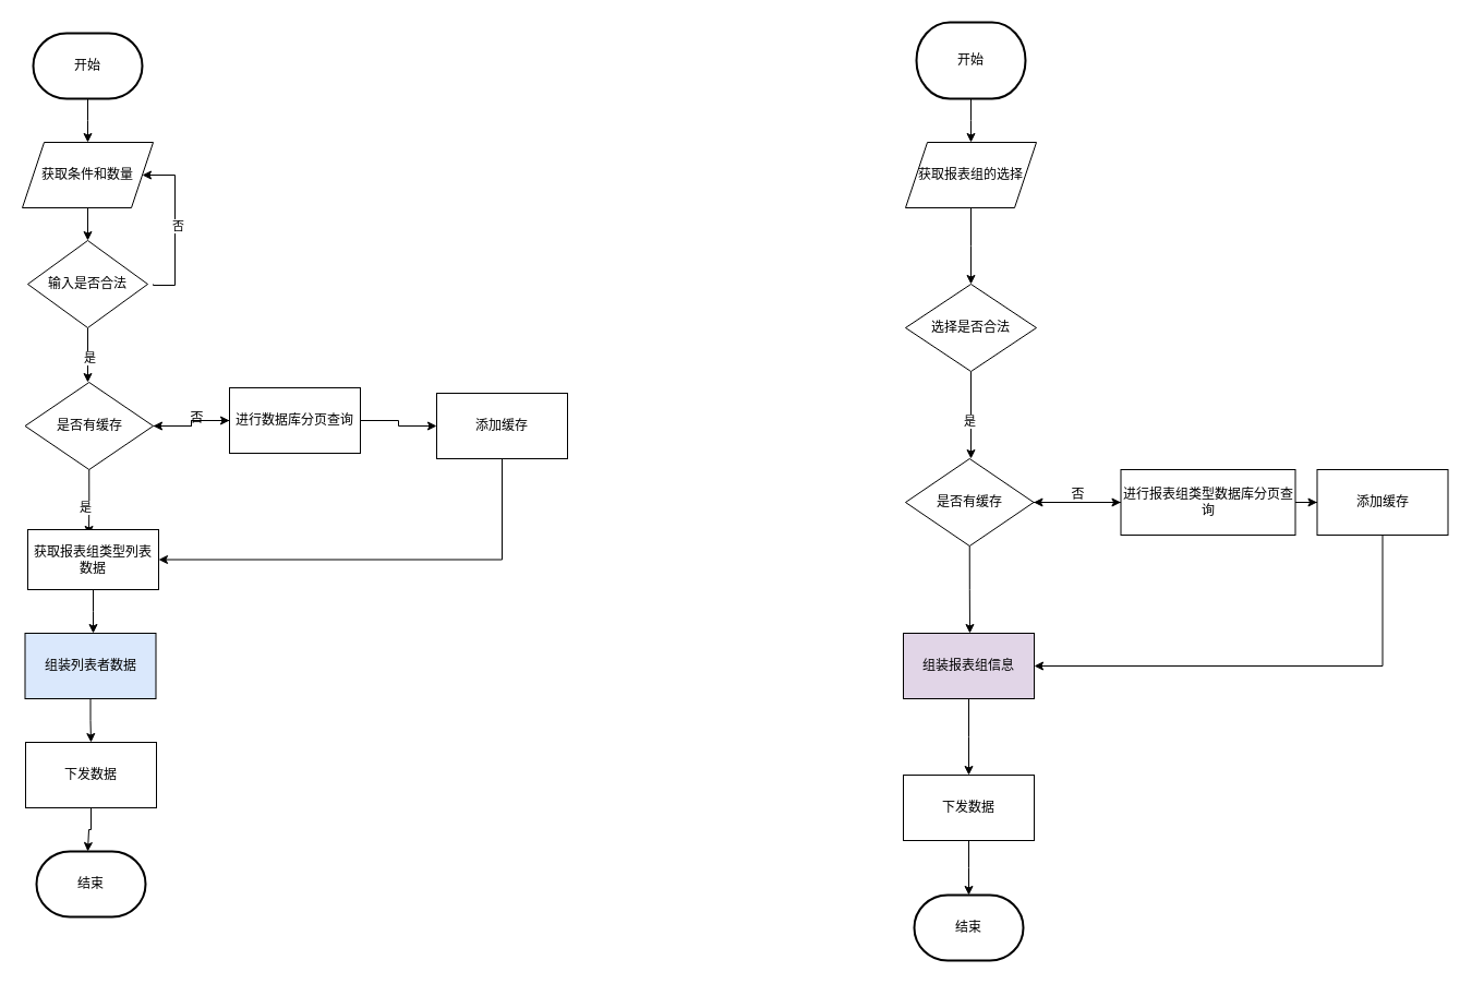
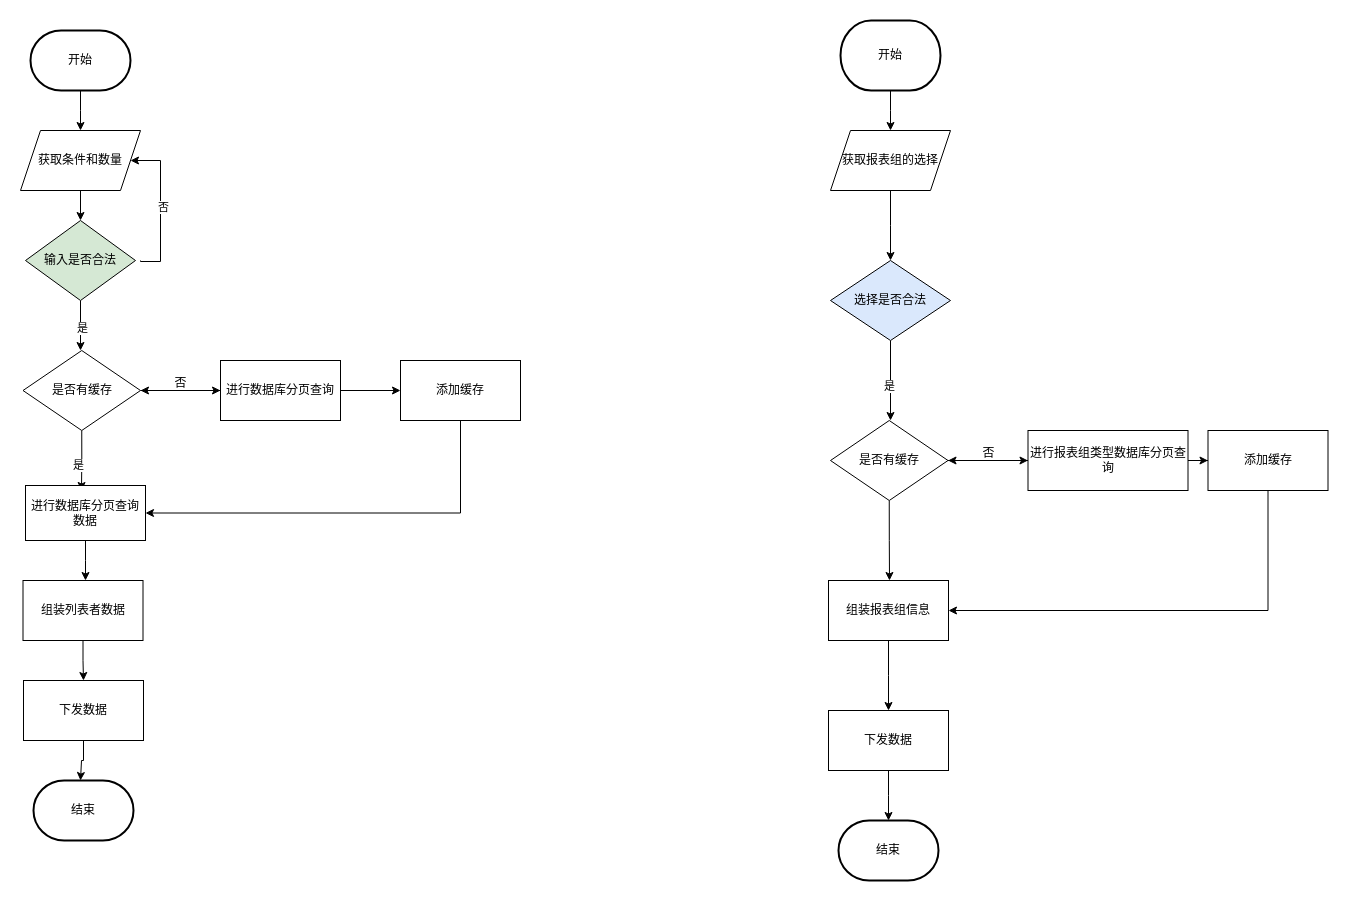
  <mxCell id="0" />
  <mxCell id="1" parent="0" />
  <mxCell id="2" style="edgeStyle=orthogonalEdgeStyle;rounded=0;orthogonalLoop=1;jettySize=auto;html=1;exitX=0.5;exitY=1;exitDx=0;exitDy=0;exitPerimeter=0;" edge="1" parent="1" source="3"><mxGeometry relative="1" as="geometry"><mxPoint x="80" y="130" as="targetPoint" /></mxGeometry></mxCell>
  <mxCell id="3" value="开始" style="strokeWidth=2;html=1;shape=mxgraph.flowchart.terminator;whiteSpace=wrap;" vertex="1" parent="1"><mxGeometry x="30" y="30" width="100" height="60" as="geometry" /></mxCell>
  <mxCell id="4" style="edgeStyle=orthogonalEdgeStyle;rounded=0;orthogonalLoop=1;jettySize=auto;html=1;entryX=1;entryY=0.5;entryDx=0;entryDy=0;" edge="1" parent="1" target="7"><mxGeometry relative="1" as="geometry"><mxPoint x="160" y="160" as="targetPoint" /><mxPoint x="140" y="260" as="sourcePoint" /><Array as="points"><mxPoint x="140" y="261" /><mxPoint x="160" y="261" /><mxPoint x="160" y="160" /></Array></mxGeometry></mxCell>
  <mxCell id="5" value="否" style="edgeLabel;html=1;align=center;verticalAlign=middle;resizable=0;points=[];" vertex="1" connectable="0" parent="4"><mxGeometry x="-0.004" y="-2" relative="1" as="geometry"><mxPoint as="offset" /></mxGeometry></mxCell>
  <mxCell id="6" style="edgeStyle=orthogonalEdgeStyle;rounded=0;orthogonalLoop=1;jettySize=auto;html=1;exitX=0.5;exitY=1;exitDx=0;exitDy=0;entryX=0.5;entryY=0;entryDx=0;entryDy=0;entryPerimeter=0;" edge="1" parent="1"><mxGeometry relative="1" as="geometry"><mxPoint x="75" y="190" as="sourcePoint" /><mxPoint x="80" y="220" as="targetPoint" /></mxGeometry></mxCell>
  <mxCell id="7" value="获取条件和数量" style="shape=parallelogram;perimeter=parallelogramPerimeter;whiteSpace=wrap;html=1;fixedSize=1;" vertex="1" parent="1"><mxGeometry x="20" y="130" width="120" height="60" as="geometry" /></mxCell>
  <mxCell id="8" style="edgeStyle=orthogonalEdgeStyle;rounded=0;orthogonalLoop=1;jettySize=auto;html=1;exitX=0.5;exitY=1;exitDx=0;exitDy=0;" edge="1" parent="1" source="10"><mxGeometry relative="1" as="geometry"><mxPoint x="80" y="350" as="targetPoint" /></mxGeometry></mxCell>
  <mxCell id="9" value="是" style="edgeLabel;html=1;align=center;verticalAlign=middle;resizable=0;points=[];" vertex="1" connectable="0" parent="8"><mxGeometry x="0.118" y="1" relative="1" as="geometry"><mxPoint as="offset" /></mxGeometry></mxCell>
- <mxCell id="10" value="输入是否合法" style="rhombus;whiteSpace=wrap;html=1;" vertex="1" parent="1"><mxGeometry x="25" y="220" width="110" height="80" as="geometry" /></mxCell>
+ <mxCell id="10" value="输入是否合法" style="rhombus;whiteSpace=wrap;html=1;fillColor=#d5e8d4;" vertex="1" parent="1"><mxGeometry x="25" y="220" width="110" height="80" as="geometry" /></mxCell>
  <mxCell id="11" style="edgeStyle=orthogonalEdgeStyle;rounded=0;orthogonalLoop=1;jettySize=auto;html=1;exitX=1;exitY=0.5;exitDx=0;exitDy=0;entryX=0;entryY=0.5;entryDx=0;entryDy=0;" edge="1" parent="1" source="14" target="17"><mxGeometry relative="1" as="geometry" /></mxCell>
  <mxCell id="12" style="edgeStyle=orthogonalEdgeStyle;rounded=0;orthogonalLoop=1;jettySize=auto;html=1;exitX=0.5;exitY=1;exitDx=0;exitDy=0;" edge="1" parent="1" source="14"><mxGeometry relative="1" as="geometry"><mxPoint x="81" y="490" as="targetPoint" /></mxGeometry></mxCell>
  <mxCell id="13" value="是" style="edgeLabel;html=1;align=center;verticalAlign=middle;resizable=0;points=[];" vertex="1" connectable="0" parent="12"><mxGeometry x="0.15" y="-4" relative="1" as="geometry"><mxPoint as="offset" /></mxGeometry></mxCell>
  <mxCell id="14" value="是否有缓存" style="rhombus;whiteSpace=wrap;html=1;" vertex="1" parent="1"><mxGeometry x="22.5" y="350" width="117.5" height="80" as="geometry" /></mxCell>
  <mxCell id="15" value="" style="edgeStyle=orthogonalEdgeStyle;rounded=0;orthogonalLoop=1;jettySize=auto;html=1;" edge="1" parent="1" source="17" target="14"><mxGeometry relative="1" as="geometry" /></mxCell>
  <mxCell id="16" style="edgeStyle=orthogonalEdgeStyle;rounded=0;orthogonalLoop=1;jettySize=auto;html=1;" edge="1" parent="1" source="17" target="20"><mxGeometry relative="1" as="geometry" /></mxCell>
- <mxCell id="17" value="进行数据库分页查询" style="rounded=0;whiteSpace=wrap;html=1;" vertex="1" parent="1"><mxGeometry x="210" y="355" width="120" height="60" as="geometry" /></mxCell>
+ <mxCell id="17" value="进行数据库分页查询" style="rounded=0;whiteSpace=wrap;html=1;" vertex="1" parent="1"><mxGeometry x="220" y="360" width="120" height="60" as="geometry" /></mxCell>
  <mxCell id="18" value="否" style="text;html=1;align=center;verticalAlign=middle;resizable=0;points=[];autosize=1;strokeColor=none;fillColor=none;" vertex="1" parent="1"><mxGeometry x="160" y="368" width="40" height="30" as="geometry" /></mxCell>
  <mxCell id="19" style="edgeStyle=orthogonalEdgeStyle;rounded=0;orthogonalLoop=1;jettySize=auto;html=1;exitX=0.5;exitY=1;exitDx=0;exitDy=0;entryX=1;entryY=0.5;entryDx=0;entryDy=0;" edge="1" parent="1" source="20" target="22"><mxGeometry relative="1" as="geometry" /></mxCell>
  <mxCell id="20" value="添加缓存" style="rounded=0;whiteSpace=wrap;html=1;" vertex="1" parent="1"><mxGeometry x="400" y="360" width="120" height="60" as="geometry" /></mxCell>
  <mxCell id="21" style="edgeStyle=orthogonalEdgeStyle;rounded=0;orthogonalLoop=1;jettySize=auto;html=1;" edge="1" parent="1" source="22"><mxGeometry relative="1" as="geometry"><mxPoint x="85" y="580" as="targetPoint" /></mxGeometry></mxCell>
- <mxCell id="22" value="获取报表组类型列表&lt;div&gt;数据&lt;/div&gt;" style="rounded=0;whiteSpace=wrap;html=1;" vertex="1" parent="1"><mxGeometry x="25" y="485" width="120" height="55" as="geometry" /></mxCell>
+ <mxCell id="22" value="进行数据库分页查询&lt;div&gt;数据&lt;/div&gt;" style="rounded=0;whiteSpace=wrap;html=1;" vertex="1" parent="1"><mxGeometry x="25" y="485" width="120" height="55" as="geometry" /></mxCell>
  <mxCell id="23" style="edgeStyle=orthogonalEdgeStyle;rounded=0;orthogonalLoop=1;jettySize=auto;html=1;exitX=0.5;exitY=1;exitDx=0;exitDy=0;entryX=0.5;entryY=0;entryDx=0;entryDy=0;" edge="1" parent="1" source="24" target="25"><mxGeometry relative="1" as="geometry" /></mxCell>
- <mxCell id="24" value="组装列表者数据" style="rounded=0;whiteSpace=wrap;html=1;fillColor=#dae8fc;" vertex="1" parent="1"><mxGeometry x="22.5" y="580" width="120" height="60" as="geometry" /></mxCell>
+ <mxCell id="24" value="组装列表者数据" style="rounded=0;whiteSpace=wrap;html=1;" vertex="1" parent="1"><mxGeometry x="22.5" y="580" width="120" height="60" as="geometry" /></mxCell>
  <mxCell id="25" value="下发数据" style="rounded=0;whiteSpace=wrap;html=1;" vertex="1" parent="1"><mxGeometry x="23" y="680" width="120" height="60" as="geometry" /></mxCell>
  <mxCell id="26" value="结束" style="strokeWidth=2;html=1;shape=mxgraph.flowchart.terminator;whiteSpace=wrap;" vertex="1" parent="1"><mxGeometry x="33" y="780" width="100" height="60" as="geometry" /></mxCell>
  <mxCell id="27" style="edgeStyle=orthogonalEdgeStyle;rounded=0;orthogonalLoop=1;jettySize=auto;html=1;exitX=0.5;exitY=1;exitDx=0;exitDy=0;" edge="1" parent="1" source="25"><mxGeometry relative="1" as="geometry"><mxPoint x="80" y="780" as="targetPoint" /><Array as="points"><mxPoint x="83" y="760" /><mxPoint x="81" y="760" /></Array></mxGeometry></mxCell>
  <mxCell id="28" style="edgeStyle=orthogonalEdgeStyle;rounded=0;orthogonalLoop=1;jettySize=auto;html=1;" edge="1" parent="1" source="29"><mxGeometry relative="1" as="geometry"><mxPoint x="890" y="130" as="targetPoint" /></mxGeometry></mxCell>
  <mxCell id="29" value="开始" style="strokeWidth=2;html=1;shape=mxgraph.flowchart.terminator;whiteSpace=wrap;" vertex="1" parent="1"><mxGeometry x="840" y="20" width="100" height="70" as="geometry" /></mxCell>
  <mxCell id="30" style="edgeStyle=orthogonalEdgeStyle;rounded=0;orthogonalLoop=1;jettySize=auto;html=1;" edge="1" parent="1" source="31"><mxGeometry relative="1" as="geometry"><mxPoint x="890" y="260" as="targetPoint" /></mxGeometry></mxCell>
  <mxCell id="31" value="获取报表组的选择" style="shape=parallelogram;perimeter=parallelogramPerimeter;whiteSpace=wrap;html=1;fixedSize=1;" vertex="1" parent="1"><mxGeometry x="830" y="130" width="120" height="60" as="geometry" /></mxCell>
  <mxCell id="32" style="edgeStyle=orthogonalEdgeStyle;rounded=0;orthogonalLoop=1;jettySize=auto;html=1;exitX=0.5;exitY=1;exitDx=0;exitDy=0;" edge="1" parent="1" source="34"><mxGeometry relative="1" as="geometry"><mxPoint x="890" y="420" as="targetPoint" /></mxGeometry></mxCell>
  <mxCell id="33" value="是" style="edgeLabel;html=1;align=center;verticalAlign=middle;resizable=0;points=[];" vertex="1" connectable="0" parent="32"><mxGeometry x="0.139" y="-2" relative="1" as="geometry"><mxPoint as="offset" /></mxGeometry></mxCell>
- <mxCell id="34" value="选择是否合法" style="rhombus;whiteSpace=wrap;html=1;" vertex="1" parent="1"><mxGeometry x="830" y="260" width="120" height="80" as="geometry" /></mxCell>
+ <mxCell id="34" value="选择是否合法" style="rhombus;whiteSpace=wrap;html=1;fillColor=#dae8fc;" vertex="1" parent="1"><mxGeometry x="830" y="260" width="120" height="80" as="geometry" /></mxCell>
  <mxCell id="35" style="edgeStyle=orthogonalEdgeStyle;rounded=0;orthogonalLoop=1;jettySize=auto;html=1;exitX=1;exitY=0.5;exitDx=0;exitDy=0;entryX=0;entryY=0.5;entryDx=0;entryDy=0;" edge="1" parent="1" source="37" target="40"><mxGeometry relative="1" as="geometry" /></mxCell>
  <mxCell id="36" style="edgeStyle=orthogonalEdgeStyle;rounded=0;orthogonalLoop=1;jettySize=auto;html=1;exitX=0.5;exitY=1;exitDx=0;exitDy=0;" edge="1" parent="1" source="37"><mxGeometry relative="1" as="geometry"><mxPoint x="889" y="580" as="targetPoint" /></mxGeometry></mxCell>
  <mxCell id="37" value="是否有缓存" style="rhombus;whiteSpace=wrap;html=1;" vertex="1" parent="1"><mxGeometry x="830" y="420" width="117.5" height="80" as="geometry" /></mxCell>
  <mxCell id="38" value="" style="edgeStyle=orthogonalEdgeStyle;rounded=0;orthogonalLoop=1;jettySize=auto;html=1;" edge="1" parent="1" source="40" target="37"><mxGeometry relative="1" as="geometry" /></mxCell>
  <mxCell id="39" style="edgeStyle=orthogonalEdgeStyle;rounded=0;orthogonalLoop=1;jettySize=auto;html=1;" edge="1" parent="1" source="40" target="43"><mxGeometry relative="1" as="geometry" /></mxCell>
  <mxCell id="40" value="进行报表组类型数据库分页查询" style="rounded=0;whiteSpace=wrap;html=1;" vertex="1" parent="1"><mxGeometry x="1027.5" y="430" width="160" height="60" as="geometry" /></mxCell>
  <mxCell id="41" value="否" style="text;html=1;align=center;verticalAlign=middle;resizable=0;points=[];autosize=1;strokeColor=none;fillColor=none;" vertex="1" parent="1"><mxGeometry x="967.5" y="438" width="40" height="30" as="geometry" /></mxCell>
  <mxCell id="42" style="edgeStyle=orthogonalEdgeStyle;rounded=0;orthogonalLoop=1;jettySize=auto;html=1;exitX=0.5;exitY=1;exitDx=0;exitDy=0;entryX=1;entryY=0.5;entryDx=0;entryDy=0;" edge="1" parent="1" source="43" target="45"><mxGeometry relative="1" as="geometry" /></mxCell>
  <mxCell id="43" value="添加缓存" style="rounded=0;whiteSpace=wrap;html=1;" vertex="1" parent="1"><mxGeometry x="1207.5" y="430" width="120" height="60" as="geometry" /></mxCell>
  <mxCell id="44" style="edgeStyle=orthogonalEdgeStyle;rounded=0;orthogonalLoop=1;jettySize=auto;html=1;exitX=0.5;exitY=1;exitDx=0;exitDy=0;" edge="1" parent="1" source="45"><mxGeometry relative="1" as="geometry"><mxPoint x="888" y="710" as="targetPoint" /></mxGeometry></mxCell>
- <mxCell id="45" value="组装报表组信息" style="rounded=0;whiteSpace=wrap;html=1;fillColor=#e1d5e7;" vertex="1" parent="1"><mxGeometry x="828" y="580" width="120" height="60" as="geometry" /></mxCell>
+ <mxCell id="45" value="组装报表组信息" style="rounded=0;whiteSpace=wrap;html=1;" vertex="1" parent="1"><mxGeometry x="828" y="580" width="120" height="60" as="geometry" /></mxCell>
  <mxCell id="46" style="edgeStyle=orthogonalEdgeStyle;rounded=0;orthogonalLoop=1;jettySize=auto;html=1;" edge="1" parent="1" source="47"><mxGeometry relative="1" as="geometry"><mxPoint x="888" y="820" as="targetPoint" /></mxGeometry></mxCell>
  <mxCell id="47" value="下发数据" style="rounded=0;whiteSpace=wrap;html=1;" vertex="1" parent="1"><mxGeometry x="828" y="710" width="120" height="60" as="geometry" /></mxCell>
  <mxCell id="48" value="结束" style="strokeWidth=2;html=1;shape=mxgraph.flowchart.terminator;whiteSpace=wrap;" vertex="1" parent="1"><mxGeometry x="838" y="820" width="100" height="60" as="geometry" /></mxCell>
